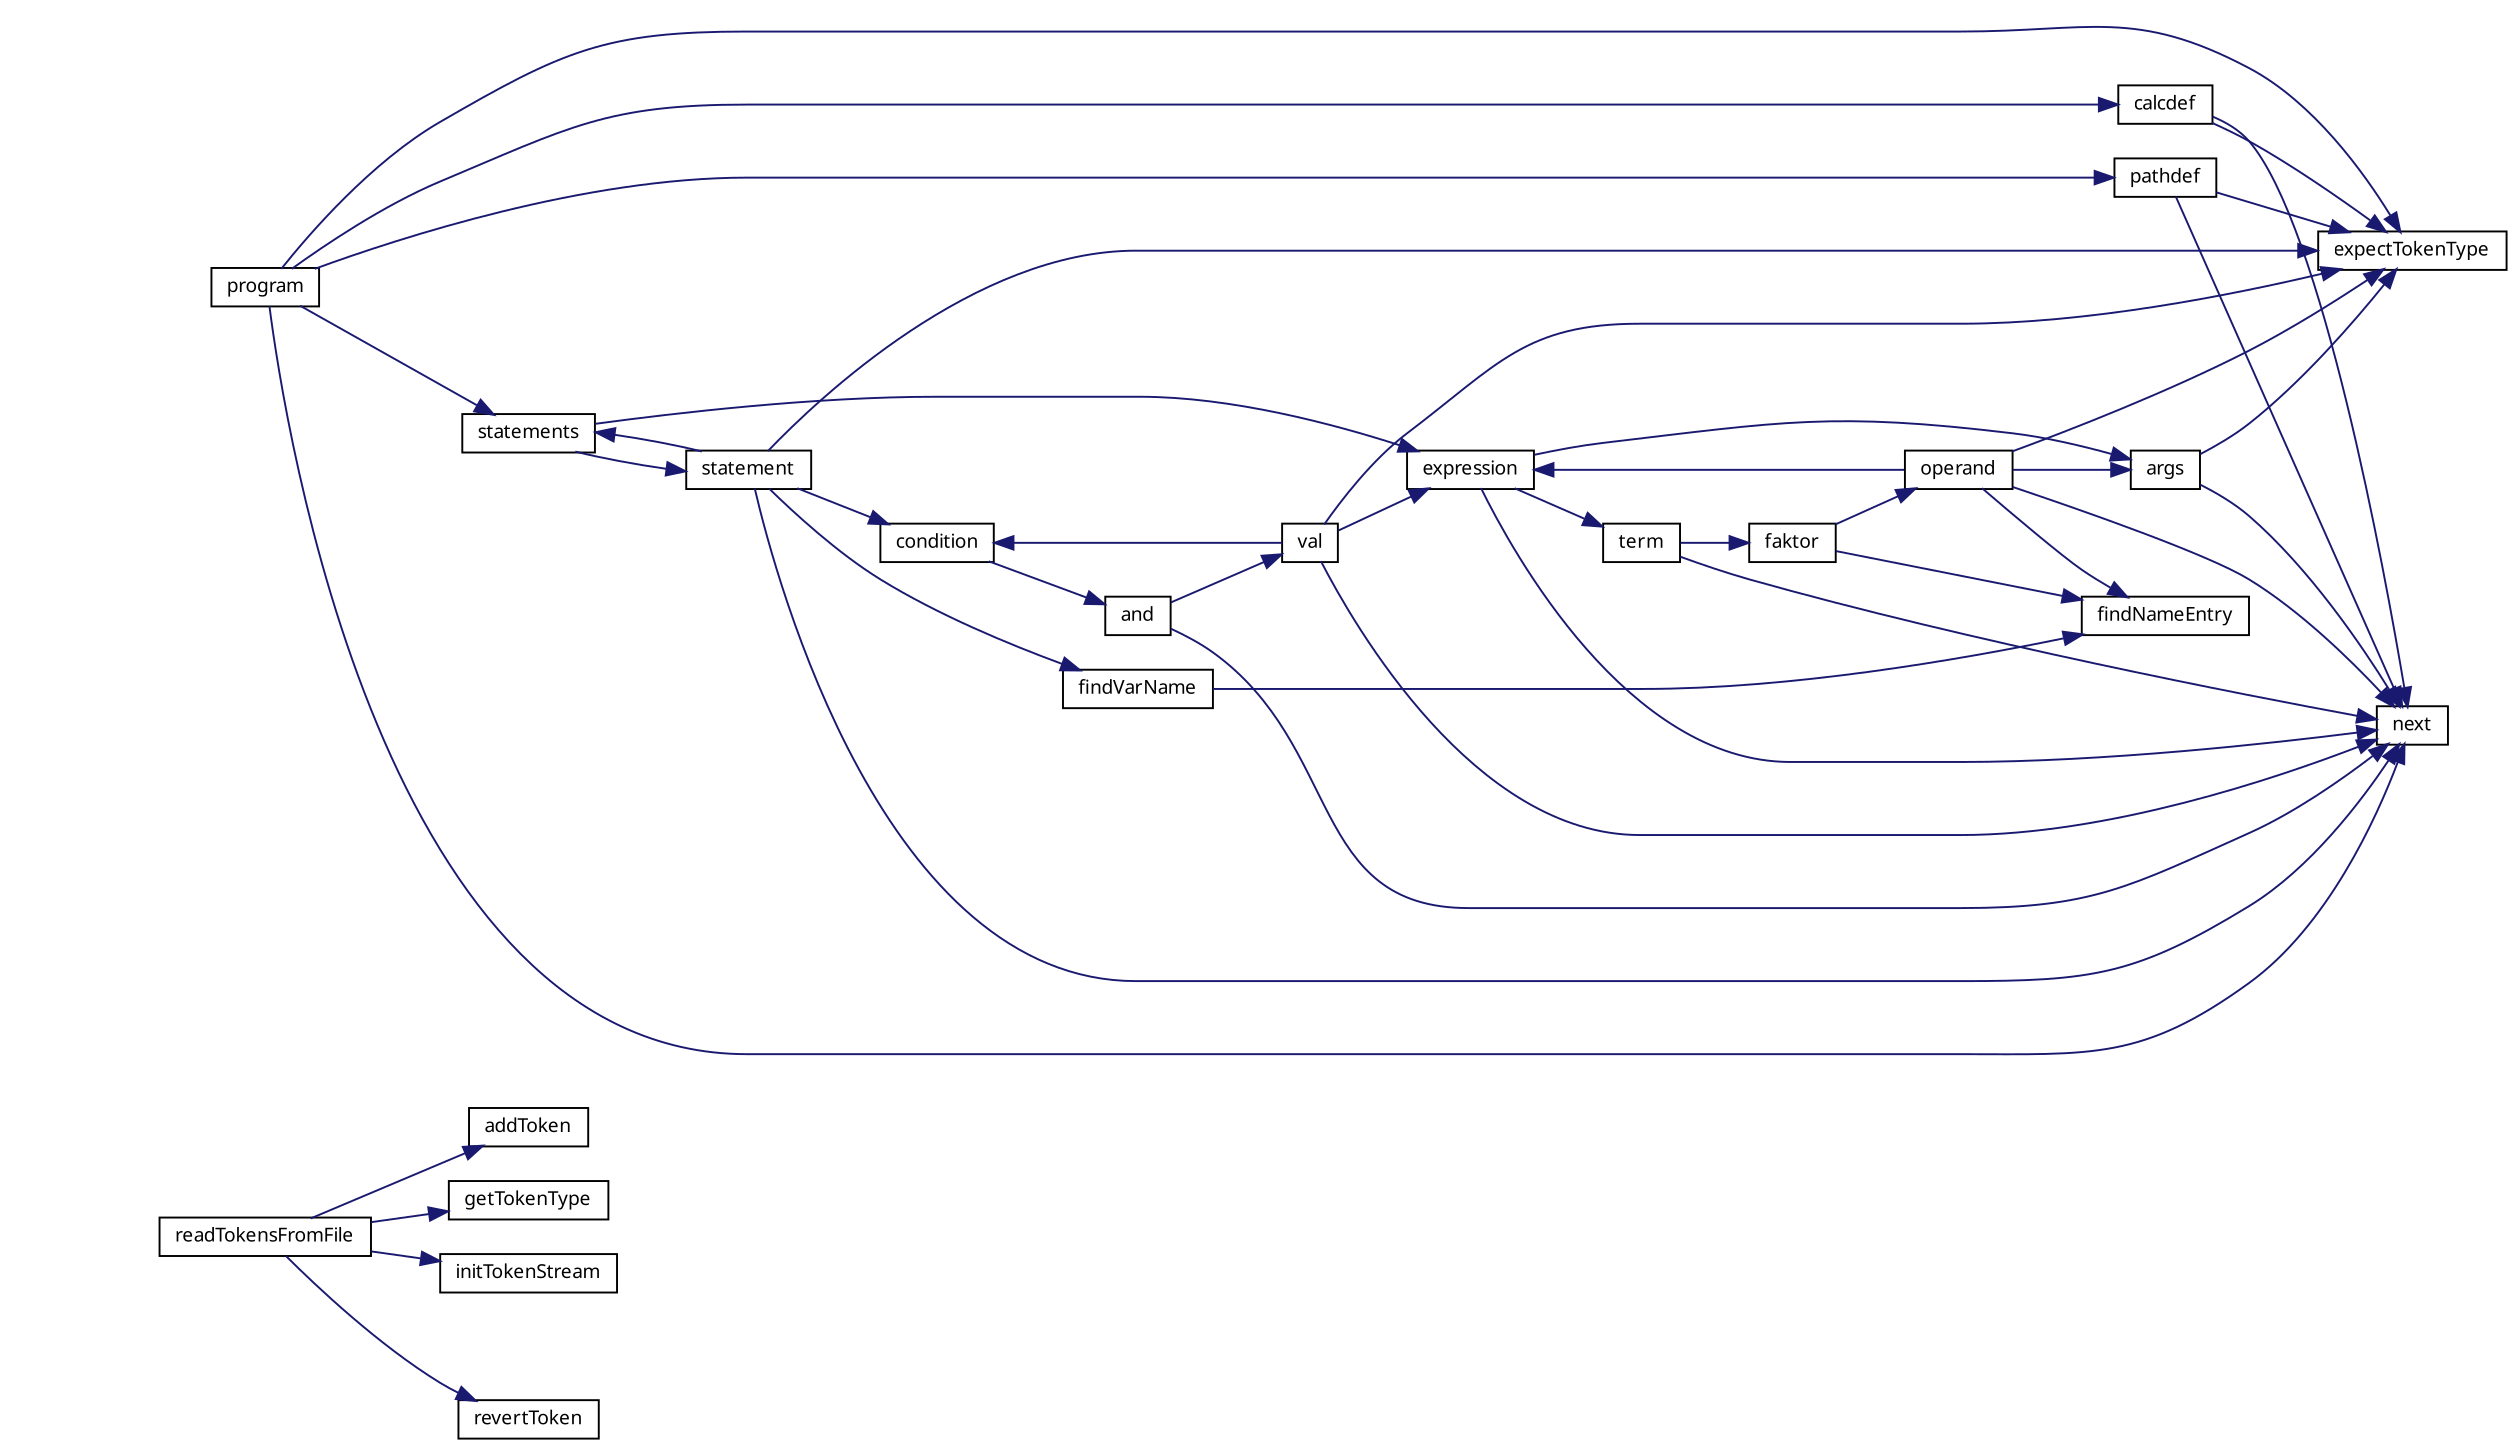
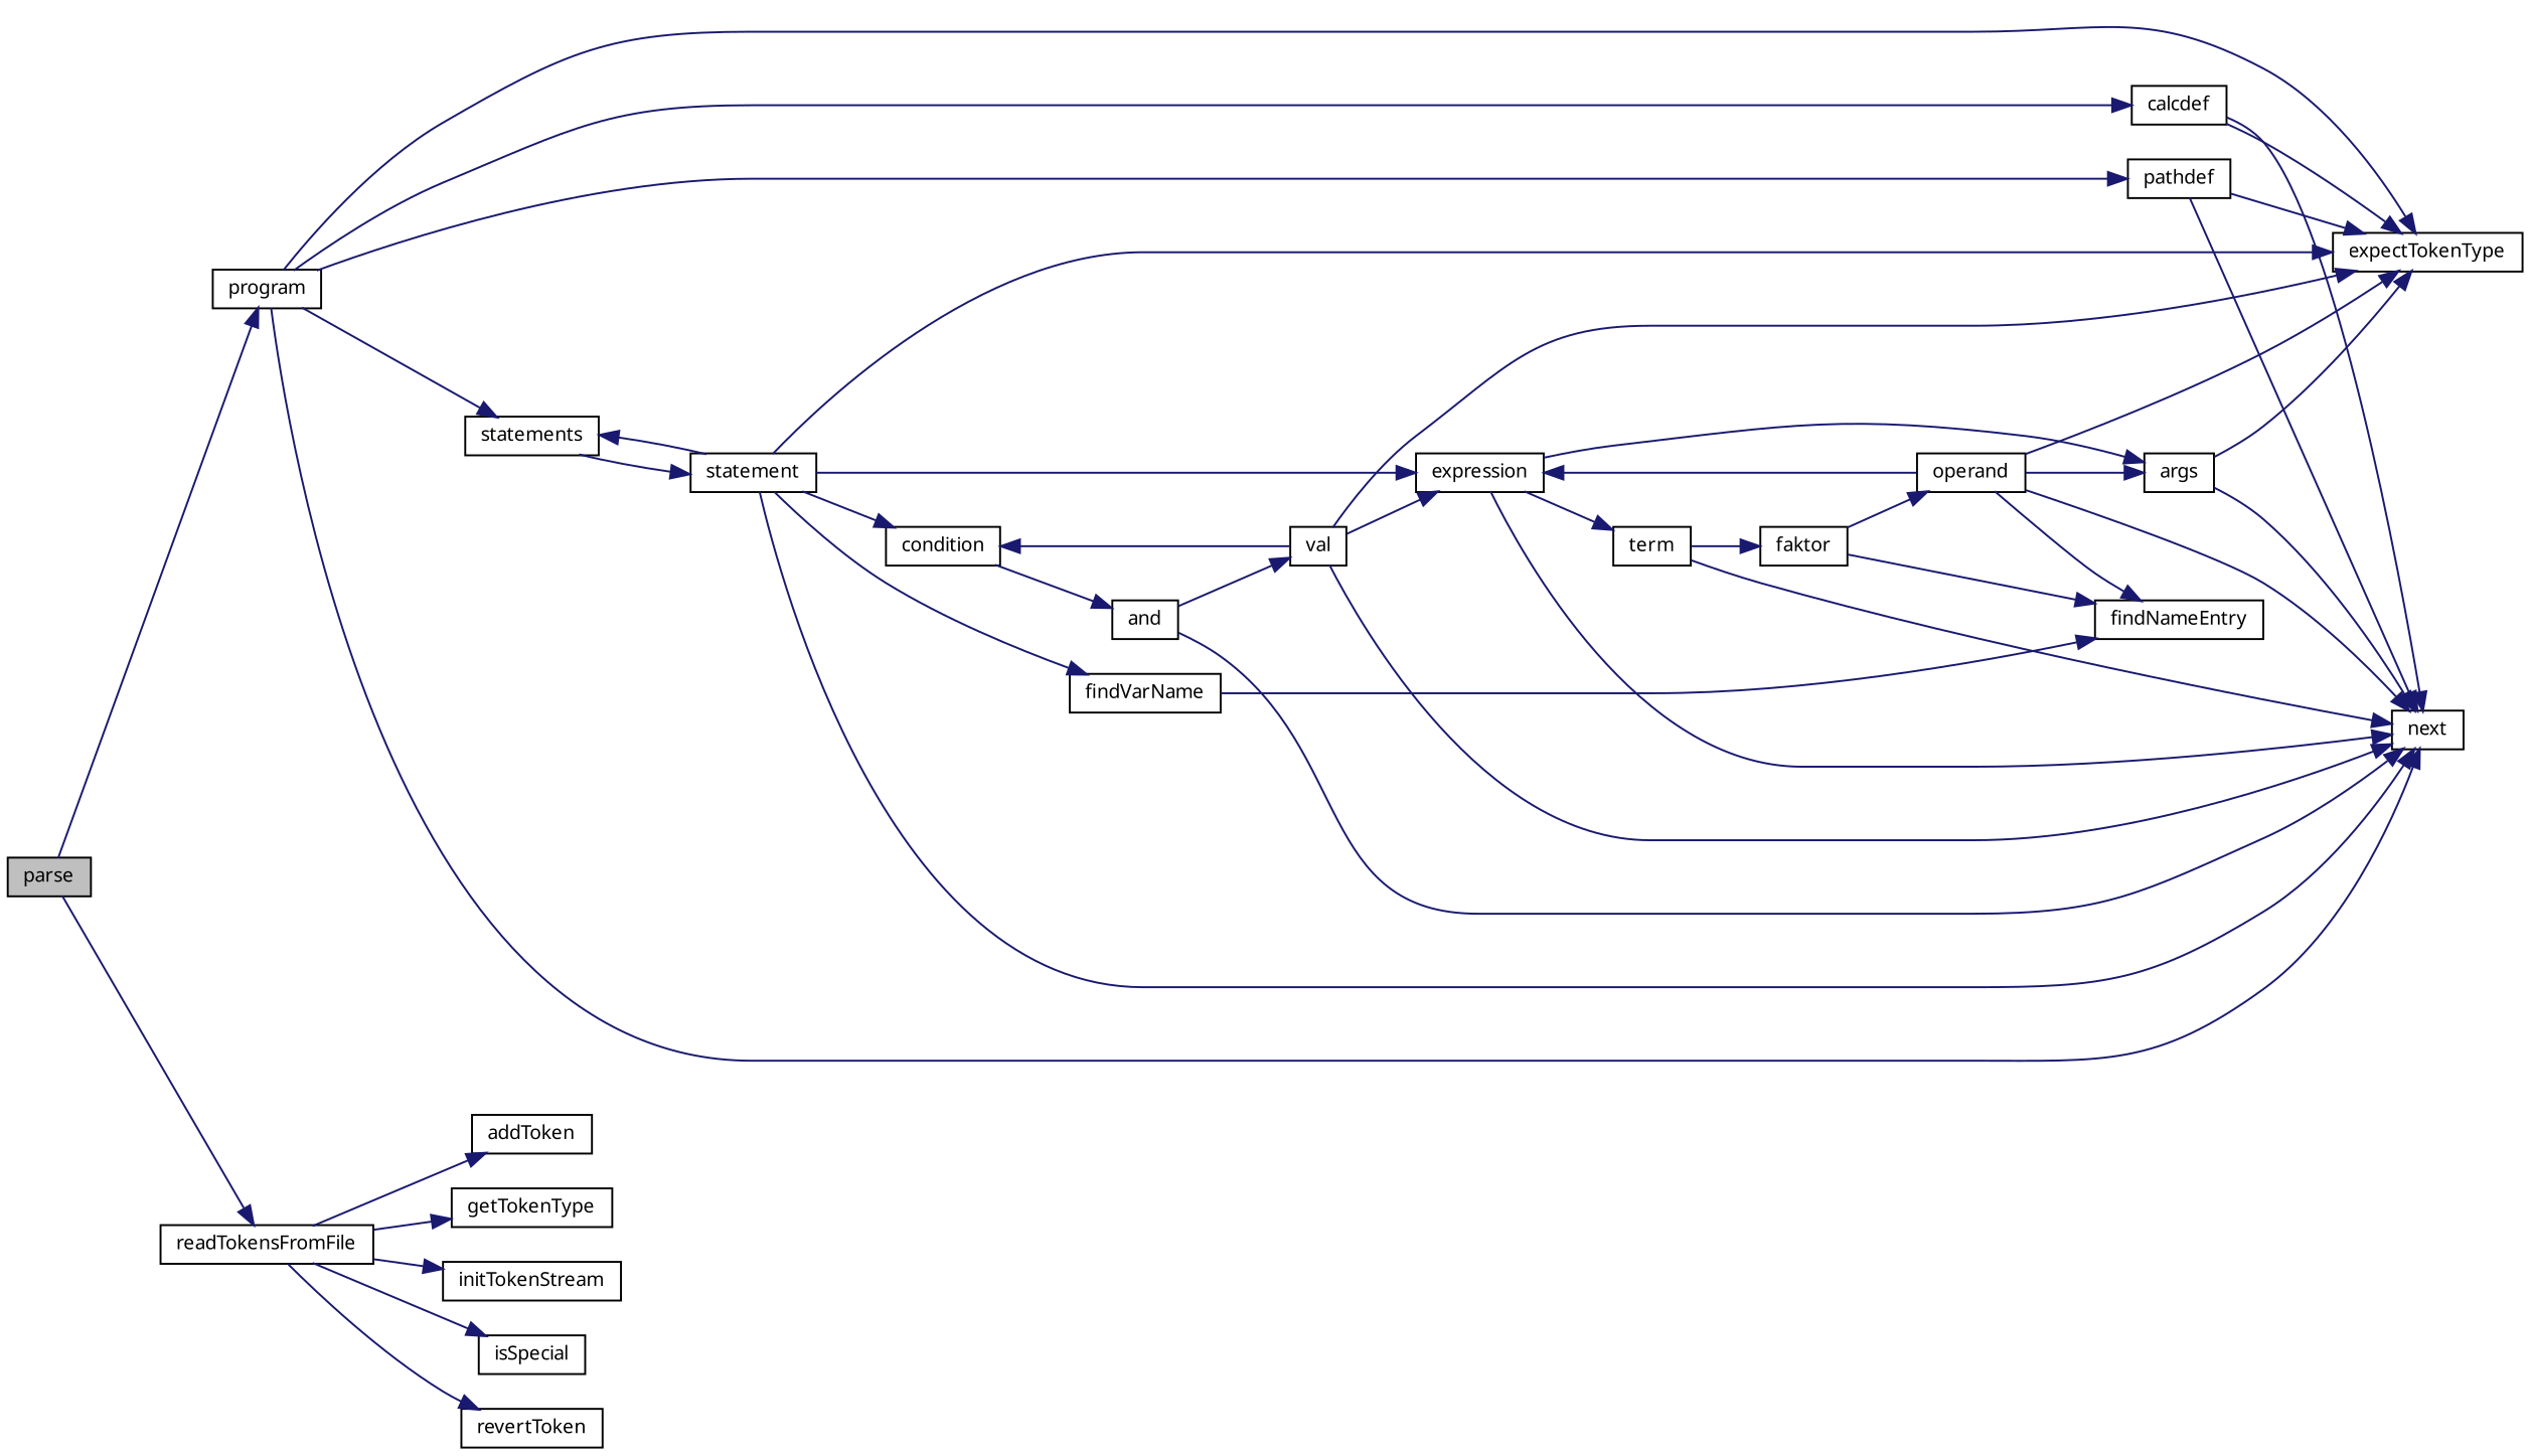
  digraph {
    rankdir=LR
    node [color=black fillcolor=white fontname="LiberationSans-Regular.ttf" fontsize=10 shape=record style=filled]
    edge [color=midnightblue fontname="LiberationSans-Regular.ttf" fontsize=10 labelfontname="LiberationSans-Regular.ttf" labelfontsize=10 style=solid]
+   n1 [fillcolor=grey75 fontcolor=black height=0.2 label=parse width=0.4]
    n2 [height=0.2 label=program width=0.4]
    n3 [height=0.2 label=readTokensFromFile width=0.4]
    n4 [height=0.2 label=calcdef width=0.4]
    n5 [height=0.2 label=expectTokenType width=0.4]
    n6 [height=0.2 label=next width=0.4]
    n7 [height=0.2 label=pathdef width=0.4]
    n8 [height=0.2 label=statements width=0.4]
    n9 [height=0.2 label=addToken width=0.4]
    n10 [height=0.2 label=getTokenType width=0.4]
    n11 [height=0.2 label=initTokenStream width=0.4]
+   n12 [height=0.2 label=isSpecial width=0.4]
    n13 [height=0.2 label=revertToken width=0.4]
    n14 [height=0.2 label=statement width=0.4]
    n15 [height=0.2 label=condition width=0.4]
    n16 [height=0.2 label=expression width=0.4]
    n17 [height=0.2 label=findVarName width=0.4]
    n18 [height=0.2 label=and width=0.4]
    n19 [height=0.2 label=term width=0.4]
    n20 [height=0.2 label=args width=0.4]
    n21 [height=0.2 label=findNameEntry width=0.4]
    n22 [height=0.2 label=val width=0.4]
    n23 [height=0.2 label=faktor width=0.4]
    n24 [height=0.2 label=operand width=0.4]
+   n1 -> n2
+   n1 -> n3
    n2 -> n4
    n2 -> n5
    n2 -> n6
    n2 -> n7
    n2 -> n8
    n3 -> n9
    n3 -> n10
    n3 -> n11
+   n3 -> n12
    n3 -> n13
    n4 -> n5
    n4 -> n6
    n7 -> n5
    n7 -> n6
    n8 -> n14
    n14 -> n5
    n14 -> n6
    n14 -> n8
    n14 -> n15
-   n8 -> n16
+   n14 -> n16
    n14 -> n17
    n15 -> n18
    n16 -> n6
    n16 -> n19
    n16 -> n20
    n17 -> n21
    n18 -> n6
    n18 -> n22
    n19 -> n6
    n19 -> n23
    n20 -> n5
    n20 -> n6
    n22 -> n5
    n22 -> n6
    n22 -> n15
    n22 -> n16
    n23 -> n21
    n23 -> n24
    n24 -> n5
    n24 -> n6
    n24 -> n16
    n24 -> n20
    n24 -> n21
  }
